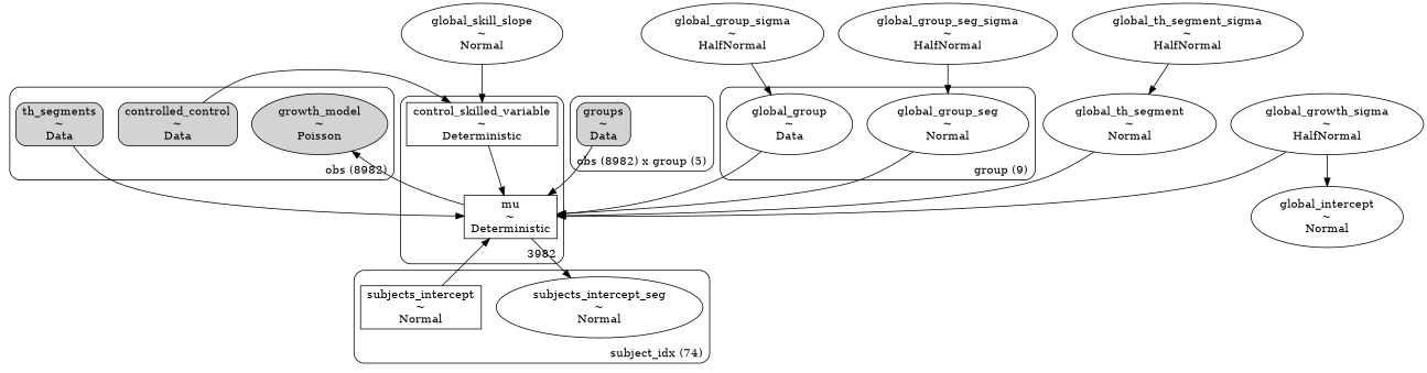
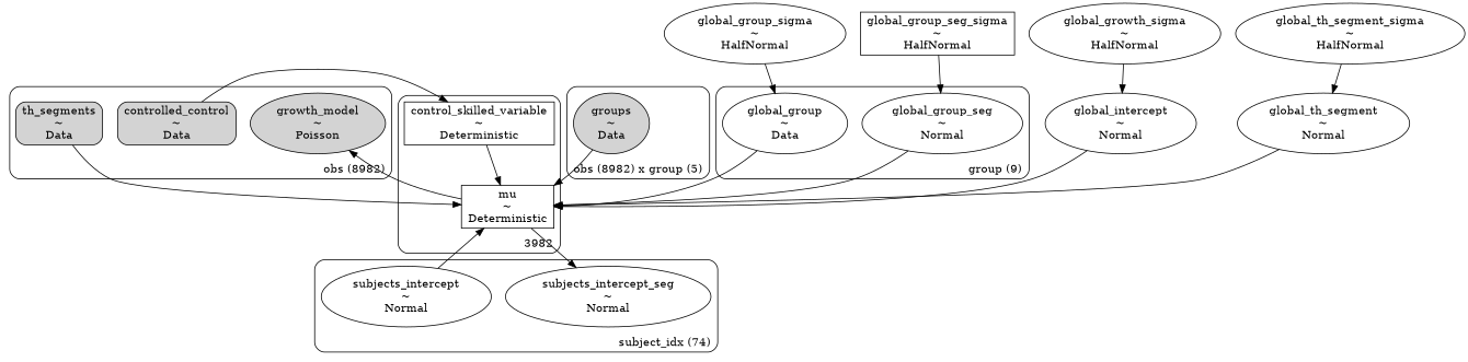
  digraph {
    node [shape=ellipse]
    n1 [label="growth_model\n~\nPoisson" style=filled]
    n2 [label="controlled_control\n~\nData" shape=box style="rounded, filled"]
    n3 [label="th_segments\n~\nData" shape=box style="rounded, filled"]
-   n4 [label="groups\n~\nData" shape=box style="rounded, filled"]
+   n4 [label="groups\n~\nData" style="rounded, filled"]
    n5 [label="global_group\n~\nData"]
    n6 [label="global_group_seg\n~\nNormal"]
    n7 [label="subjects_intercept_seg\n~\nNormal"]
-   n8 [label="subjects_intercept\n~\nNormal" shape=box]
+   n8 [label="subjects_intercept\n~\nNormal"]
    n9 [label="control_skilled_variable\n~\nDeterministic" shape=box]
    n10 [label="mu\n~\nDeterministic" shape=box]
    n11 [label="global_intercept\n~\nNormal"]
    n12 [label="global_group_sigma\n~\nHalfNormal"]
-   n13 [label="global_skill_slope\n~\nNormal"]
    n14 [label="global_growth_sigma\n~\nHalfNormal"]
-   n15 [label="global_group_seg_sigma\n~\nHalfNormal"]
+   n15 [label="global_group_seg_sigma\n~\nHalfNormal" shape=box]
    n16 [label="global_th_segment\n~\nNormal"]
    n17 [label="global_th_segment_sigma\n~\nHalfNormal"]
    subgraph cluster_1 {
      label="obs (8982)"
      labeljust=r
      labelloc=b
      style=rounded
      n1
      n2
      n3
    }
    subgraph cluster_2 {
      label="obs (8982) x group (5)"
      labeljust=r
      labelloc=b
      style=rounded
      n4
    }
    subgraph cluster_3 {
      label="group (9)"
      labeljust=r
      labelloc=b
      style=rounded
      n5
      n6
    }
    subgraph cluster_4 {
      label="subject_idx (74)"
      labeljust=r
      labelloc=b
      style=rounded
      n7
      n8
    }
    subgraph cluster_5 {
      label=3982
      labeljust=r
      labelloc=b
      style=rounded
      n9
      n10
    }
    n2 -> n9
    n3 -> n10
    n4 -> n10
    n5 -> n10
    n6 -> n10
    n8 -> n10
    n9 -> n10
    n10 -> n1
    n10 -> n7
-   n14 -> n10
+   n11 -> n10
    n12 -> n5
-   n13 -> n9
    n14 -> n11
    n15 -> n6
    n16 -> n10
    n17 -> n16
  }
